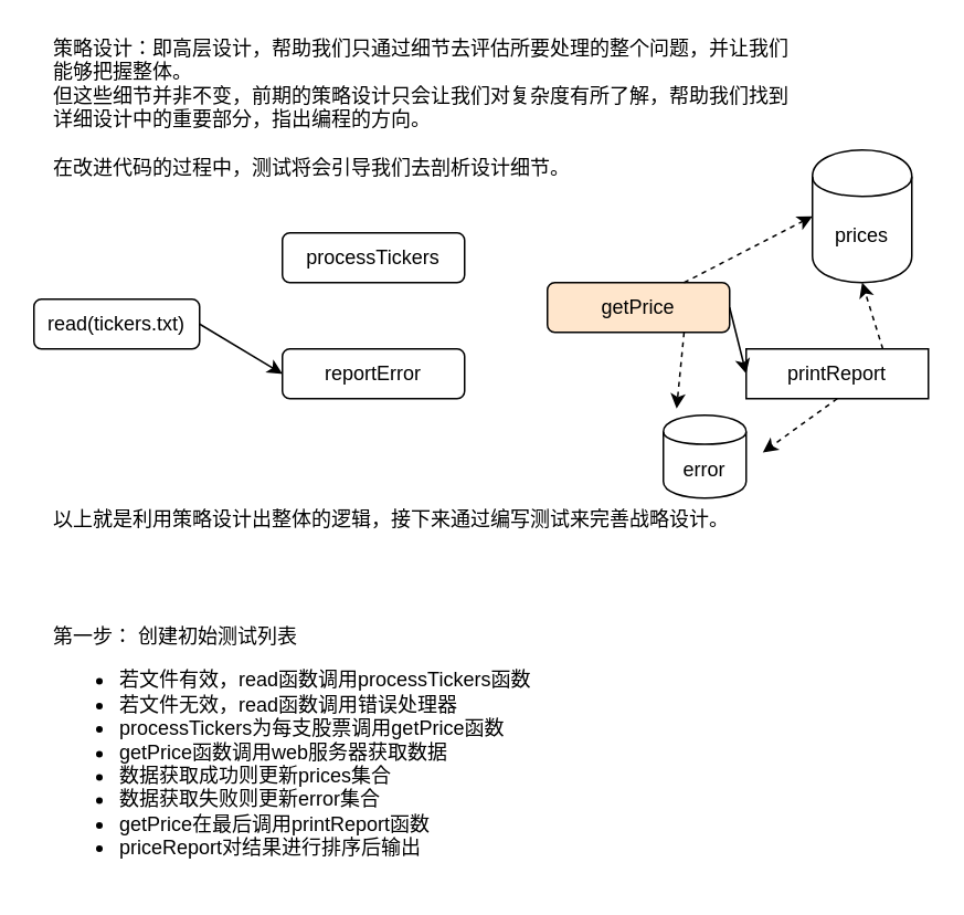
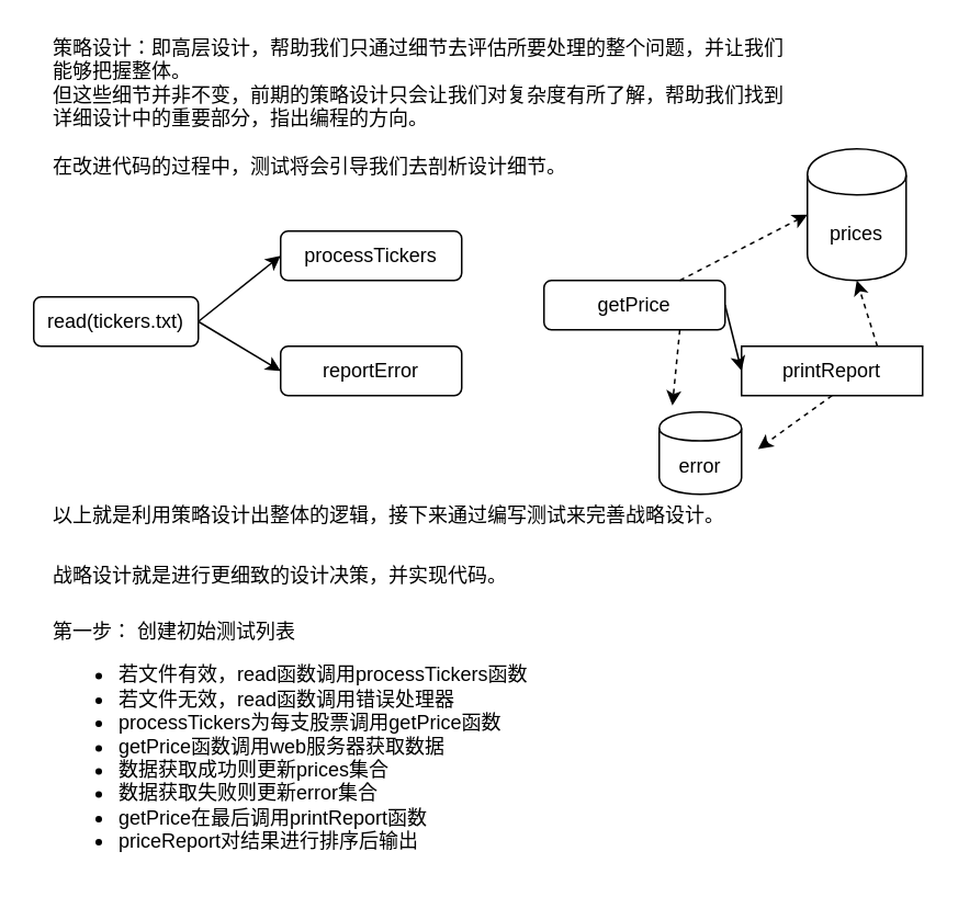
  <mxCell id="0" />
  <mxCell id="1" parent="0" />
  <mxCell id="2" value="策略设计：即高层设计，帮助我们只通过细节去评估所要处理的整个问题，并让我们能够把握整体。&lt;br&gt;但这些细节并非不变，前期的策略设计只会让我们对复杂度有所了解，帮助我们找到详细设计中的重要部分，指出编程的方向。" style="text;html=1;strokeColor=none;fillColor=none;align=left;verticalAlign=middle;whiteSpace=wrap;rounded=0;" vertex="1" parent="1"><mxGeometry x="30" y="20" width="450" height="60" as="geometry" /></mxCell>
  <mxCell id="3" value="在改进代码的过程中，测试将会引导我们去剖析设计细节。" style="text;html=1;strokeColor=none;fillColor=none;align=left;verticalAlign=middle;whiteSpace=wrap;rounded=0;" vertex="1" parent="1"><mxGeometry x="30" y="100" width="400" as="geometry" /></mxCell>
  <mxCell id="4" value="read(tickers.txt)" style="rounded=1;whiteSpace=wrap;html=1;" vertex="1" parent="1"><mxGeometry x="20" y="180" width="100" height="30" as="geometry" /></mxCell>
  <mxCell id="5" value="processTickers" style="rounded=1;whiteSpace=wrap;html=1;" vertex="1" parent="1"><mxGeometry x="170" y="140" width="110" height="30" as="geometry" /></mxCell>
  <mxCell id="6" value="reportError" style="rounded=1;whiteSpace=wrap;html=1;" vertex="1" parent="1"><mxGeometry x="170" y="210" width="110" height="30" as="geometry" /></mxCell>
- <mxCell id="7" value="getPrice" style="rounded=1;whiteSpace=wrap;html=1;fillColor=#ffe6cc;" vertex="1" parent="1"><mxGeometry x="330" y="170" width="110" height="30" as="geometry" /></mxCell>
+ <mxCell id="7" value="getPrice" style="rounded=1;whiteSpace=wrap;html=1;" vertex="1" parent="1"><mxGeometry x="330" y="170" width="110" height="30" as="geometry" /></mxCell>
  <mxCell id="8" value="printReport" style="whiteSpace=wrap;html=1;rounded=0;" vertex="1" parent="1"><mxGeometry x="450" y="210" width="110" height="30" as="geometry" /></mxCell>
  <mxCell id="9" value="prices" style="shape=cylinder;whiteSpace=wrap;html=1;boundedLbl=1;backgroundOutline=1;" vertex="1" parent="1"><mxGeometry x="490" y="90" width="60" height="80" as="geometry" /></mxCell>
+ <mxCell id="10" value="" style="endArrow=classic;html=1;exitX=1;exitY=0.5;exitDx=0;exitDy=0;entryX=0;entryY=0.5;entryDx=0;entryDy=0;" edge="1" parent="1" source="4" target="5"><mxGeometry width="50" height="50" relative="1" as="geometry"><mxPoint x="190" y="220" as="sourcePoint" /><mxPoint x="230" y="170" as="targetPoint" /></mxGeometry></mxCell>
  <mxCell id="11" value="" style="endArrow=classic;html=1;exitX=1;exitY=0.5;exitDx=0;exitDy=0;entryX=0;entryY=0.5;entryDx=0;entryDy=0;" edge="1" parent="1" source="4" target="6"><mxGeometry width="50" height="50" relative="1" as="geometry"><mxPoint x="160" y="205" as="sourcePoint" /><mxPoint x="250" y="180" as="targetPoint" /></mxGeometry></mxCell>
  <mxCell id="12" value="" style="endArrow=classic;html=1;exitX=0.75;exitY=1;exitDx=0;exitDy=0;entryX=0.422;entryY=-0.089;entryDx=0;entryDy=0;entryPerimeter=0;dashed=1;" edge="1" parent="1" source="7"><mxGeometry width="50" height="50" relative="1" as="geometry"><mxPoint x="370" y="220" as="sourcePoint" /><mxPoint x="407.98" y="245.995" as="targetPoint" /></mxGeometry></mxCell>
  <mxCell id="13" value="" style="endArrow=classic;html=1;exitX=1;exitY=0.5;exitDx=0;exitDy=0;entryX=0;entryY=0.5;entryDx=0;entryDy=0;" edge="1" parent="1" source="7" target="8"><mxGeometry width="50" height="50" relative="1" as="geometry"><mxPoint x="180" y="225" as="sourcePoint" /><mxPoint x="270" y="200" as="targetPoint" /></mxGeometry></mxCell>
  <mxCell id="14" value="" style="endArrow=classic;html=1;exitX=0.5;exitY=1;exitDx=0;exitDy=0;entryX=1;entryY=0.5;entryDx=0;entryDy=0;dashed=1;" edge="1" parent="1" source="8"><mxGeometry width="50" height="50" relative="1" as="geometry"><mxPoint x="190" y="235" as="sourcePoint" /><mxPoint x="460" y="272.5" as="targetPoint" /></mxGeometry></mxCell>
  <mxCell id="15" value="" style="endArrow=classic;html=1;exitX=0.75;exitY=0;exitDx=0;exitDy=0;entryX=0.5;entryY=1;entryDx=0;entryDy=0;dashed=1;" edge="1" parent="1" source="8" target="9"><mxGeometry width="50" height="50" relative="1" as="geometry"><mxPoint x="200" y="245" as="sourcePoint" /><mxPoint x="500" y="210" as="targetPoint" /></mxGeometry></mxCell>
  <mxCell id="16" value="" style="endArrow=classic;html=1;exitX=0.75;exitY=0;exitDx=0;exitDy=0;entryX=0;entryY=0.5;entryDx=0;entryDy=0;dashed=1;" edge="1" parent="1" source="7" target="9"><mxGeometry width="50" height="50" relative="1" as="geometry"><mxPoint x="210" y="255" as="sourcePoint" /><mxPoint x="300" y="230" as="targetPoint" /></mxGeometry></mxCell>
  <mxCell id="17" value="以上就是利用策略设计出整体的逻辑，接下来通过编写测试来完善战略设计。" style="text;html=1;strokeColor=none;fillColor=none;align=left;verticalAlign=middle;whiteSpace=wrap;rounded=0;" vertex="1" parent="1"><mxGeometry x="30" y="295" width="490" height="35" as="geometry" /></mxCell>
+ <mxCell id="18" value="战略设计就是进行更细致的设计决策，并实现代码。" style="text;html=1;strokeColor=none;fillColor=none;align=left;verticalAlign=middle;whiteSpace=wrap;rounded=0;" vertex="1" parent="1"><mxGeometry x="30" y="340" width="400" height="20" as="geometry" /></mxCell>
  <mxCell id="19" value="第一步： 创建初始测试列表&lt;br&gt;&lt;ul&gt;&lt;li&gt;若文件有效，read函数调用processTickers函数&lt;/li&gt;&lt;li&gt;若文件无效，read函数调用错误处理器&lt;/li&gt;&lt;li&gt;processTickers为每支股票调用getPrice函数&lt;/li&gt;&lt;li&gt;getPrice函数调用web服务器获取数据&lt;/li&gt;&lt;li&gt;数据获取成功则更新prices集合&lt;/li&gt;&lt;li&gt;数据获取失败则更新error集合&lt;/li&gt;&lt;li&gt;getPrice在最后调用printReport函数&lt;/li&gt;&lt;li&gt;priceReport对结果进行排序后输出&lt;/li&gt;&lt;/ul&gt;" style="text;html=1;strokeColor=none;fillColor=none;align=left;verticalAlign=top;whiteSpace=wrap;rounded=0;" vertex="1" parent="1"><mxGeometry x="30" y="370" width="410" height="160" as="geometry" /></mxCell>
  <mxCell id="20" value="error" style="shape=cylinder;whiteSpace=wrap;html=1;boundedLbl=1;backgroundOutline=1;align=center;" vertex="1" parent="1"><mxGeometry x="400" y="250" width="50" height="50" as="geometry" /></mxCell>
